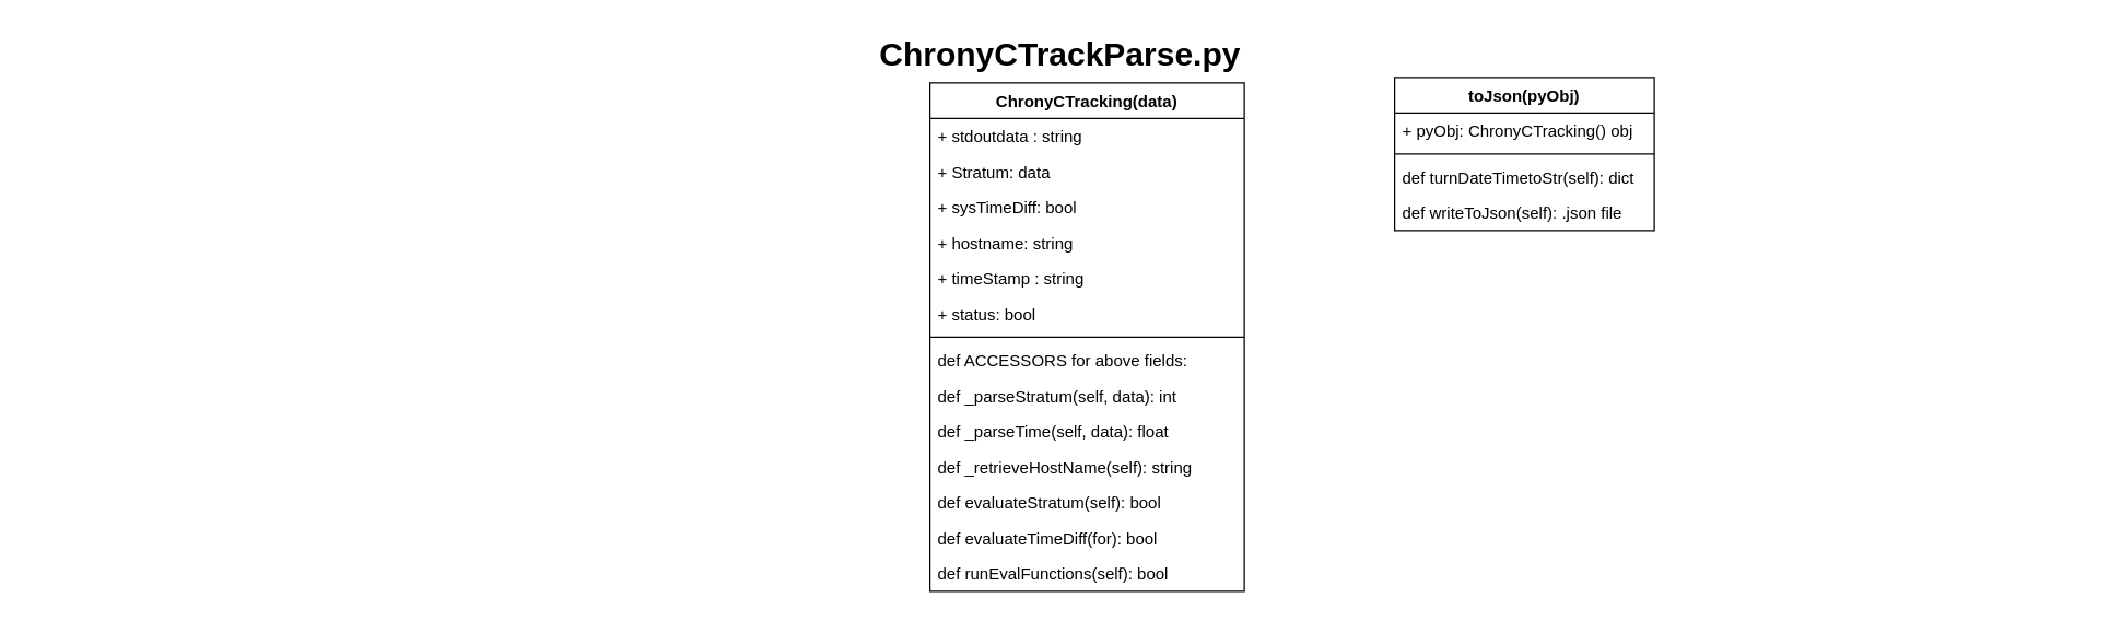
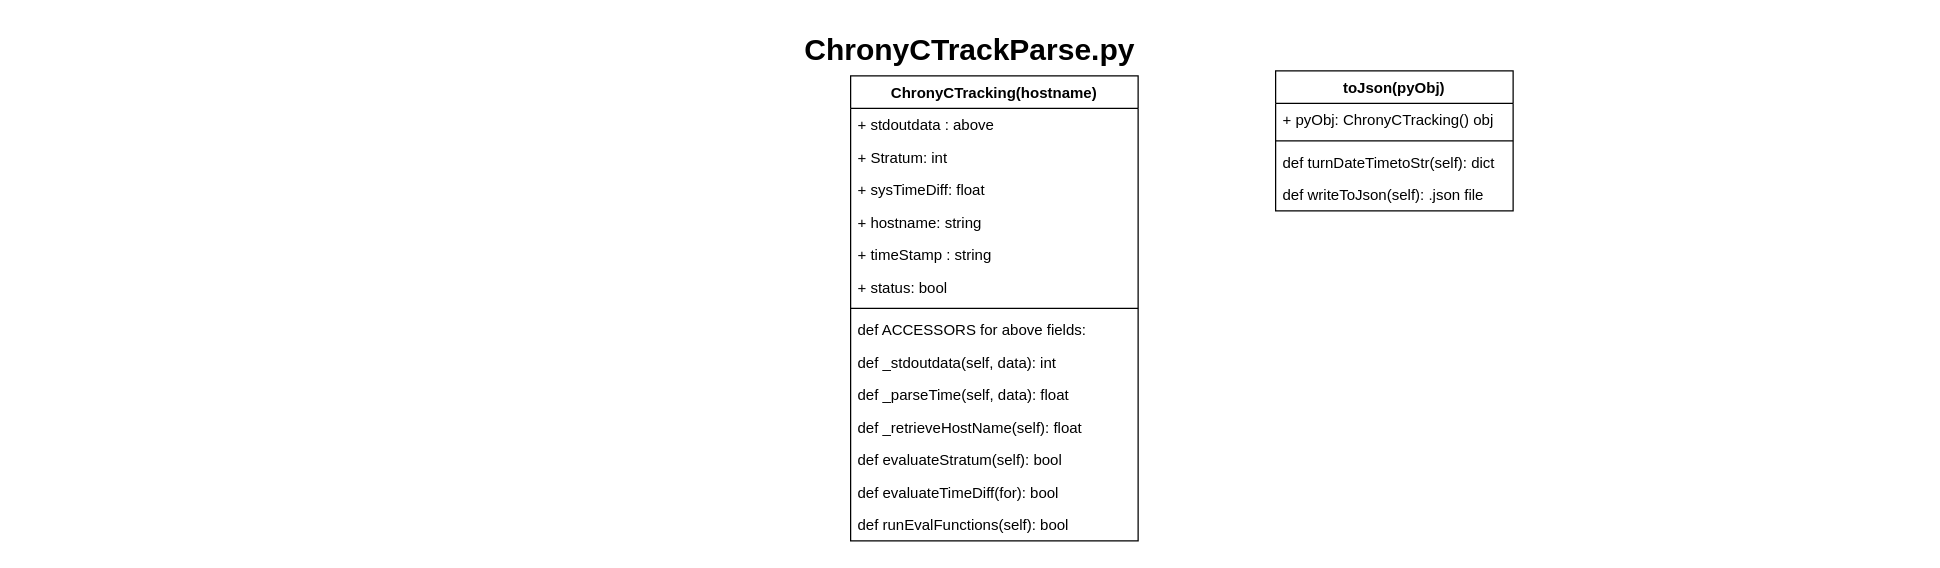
  <mxCell id="0" style=";html=1;" />
  <mxCell id="1" style=";html=1;" parent="0" />
  <mxCell id="2" value="ChronyCTrackParse.py" style="text;strokeColor=none;fillColor=none;html=1;fontSize=24;fontStyle=1;verticalAlign=middle;align=center;" parent="1" vertex="1"><mxGeometry x="20" y="20" width="1510" height="40" as="geometry" /></mxCell>
- <mxCell id="3" value="ChronyCTracking(data)" style="swimlane;fontStyle=1;childLayout=stackLayout;horizontal=1;startSize=26;fillColor=none;horizontalStack=0;resizeParent=1;resizeParentMax=0;resizeLast=0;collapsible=1;marginBottom=0;" parent="1" vertex="1"><mxGeometry x="680" y="60" width="230" height="372" as="geometry" /></mxCell>
- <mxCell id="4" value="+ stdoutdata : string" style="text;strokeColor=none;fillColor=none;align=left;verticalAlign=top;spacingLeft=4;spacingRight=4;overflow=hidden;rotatable=0;points=[[0,0.5],[1,0.5]];portConstraint=eastwest;" parent="3" vertex="1"><mxGeometry y="26" width="230" height="26" as="geometry" /></mxCell>
- <mxCell id="5" value="+ Stratum: data" style="text;strokeColor=none;fillColor=none;align=left;verticalAlign=top;spacingLeft=4;spacingRight=4;overflow=hidden;rotatable=0;points=[[0,0.5],[1,0.5]];portConstraint=eastwest;" parent="3" vertex="1"><mxGeometry y="52" width="230" height="26" as="geometry" /></mxCell>
- <mxCell id="6" value="+ sysTimeDiff: bool&#10;&#10;&#10;" style="text;strokeColor=none;fillColor=none;align=left;verticalAlign=top;spacingLeft=4;spacingRight=4;overflow=hidden;rotatable=0;points=[[0,0.5],[1,0.5]];portConstraint=eastwest;" parent="3" vertex="1"><mxGeometry y="78" width="230" height="26" as="geometry" /></mxCell>
+ <mxCell id="3" value="ChronyCTracking(hostname)" style="swimlane;fontStyle=1;childLayout=stackLayout;horizontal=1;startSize=26;fillColor=none;horizontalStack=0;resizeParent=1;resizeParentMax=0;resizeLast=0;collapsible=1;marginBottom=0;" parent="1" vertex="1"><mxGeometry x="680" y="60" width="230" height="372" as="geometry" /></mxCell>
+ <mxCell id="4" value="+ stdoutdata : above" style="text;strokeColor=none;fillColor=none;align=left;verticalAlign=top;spacingLeft=4;spacingRight=4;overflow=hidden;rotatable=0;points=[[0,0.5],[1,0.5]];portConstraint=eastwest;" parent="3" vertex="1"><mxGeometry y="26" width="230" height="26" as="geometry" /></mxCell>
+ <mxCell id="5" value="+ Stratum: int" style="text;strokeColor=none;fillColor=none;align=left;verticalAlign=top;spacingLeft=4;spacingRight=4;overflow=hidden;rotatable=0;points=[[0,0.5],[1,0.5]];portConstraint=eastwest;" parent="3" vertex="1"><mxGeometry y="52" width="230" height="26" as="geometry" /></mxCell>
+ <mxCell id="6" value="+ sysTimeDiff: float&#10;&#10;&#10;" style="text;strokeColor=none;fillColor=none;align=left;verticalAlign=top;spacingLeft=4;spacingRight=4;overflow=hidden;rotatable=0;points=[[0,0.5],[1,0.5]];portConstraint=eastwest;" parent="3" vertex="1"><mxGeometry y="78" width="230" height="26" as="geometry" /></mxCell>
  <mxCell id="7" value="+ hostname: string" style="text;strokeColor=none;fillColor=none;align=left;verticalAlign=top;spacingLeft=4;spacingRight=4;overflow=hidden;rotatable=0;points=[[0,0.5],[1,0.5]];portConstraint=eastwest;" parent="3" vertex="1"><mxGeometry y="104" width="230" height="26" as="geometry" /></mxCell>
  <mxCell id="8" value="+ timeStamp : string" style="text;strokeColor=none;fillColor=none;align=left;verticalAlign=top;spacingLeft=4;spacingRight=4;overflow=hidden;rotatable=0;points=[[0,0.5],[1,0.5]];portConstraint=eastwest;" parent="3" vertex="1"><mxGeometry y="130" width="230" height="26" as="geometry" /></mxCell>
  <mxCell id="9" value="+ status: bool" style="text;strokeColor=none;fillColor=none;align=left;verticalAlign=top;spacingLeft=4;spacingRight=4;overflow=hidden;rotatable=0;points=[[0,0.5],[1,0.5]];portConstraint=eastwest;" parent="3" vertex="1"><mxGeometry y="156" width="230" height="26" as="geometry" /></mxCell>
  <mxCell id="10" value="" style="line;strokeWidth=1;fillColor=none;align=left;verticalAlign=middle;spacingTop=-1;spacingLeft=3;spacingRight=3;rotatable=0;labelPosition=right;points=[];portConstraint=eastwest;" parent="3" vertex="1"><mxGeometry y="182" width="230" height="8" as="geometry" /></mxCell>
  <mxCell id="11" value="def ACCESSORS for above fields:" style="text;strokeColor=none;fillColor=none;align=left;verticalAlign=top;spacingLeft=4;spacingRight=4;overflow=hidden;rotatable=0;points=[[0,0.5],[1,0.5]];portConstraint=eastwest;" parent="3" vertex="1"><mxGeometry y="190" width="230" height="26" as="geometry" /></mxCell>
- <mxCell id="12" value="def _parseStratum(self, data): int" style="text;strokeColor=none;fillColor=none;align=left;verticalAlign=top;spacingLeft=4;spacingRight=4;overflow=hidden;rotatable=0;points=[[0,0.5],[1,0.5]];portConstraint=eastwest;" parent="3" vertex="1"><mxGeometry y="216" width="230" height="26" as="geometry" /></mxCell>
+ <mxCell id="12" value="def _stdoutdata(self, data): int" style="text;strokeColor=none;fillColor=none;align=left;verticalAlign=top;spacingLeft=4;spacingRight=4;overflow=hidden;rotatable=0;points=[[0,0.5],[1,0.5]];portConstraint=eastwest;" parent="3" vertex="1"><mxGeometry y="216" width="230" height="26" as="geometry" /></mxCell>
  <mxCell id="13" value="def _parseTime(self, data): float" style="text;strokeColor=none;fillColor=none;align=left;verticalAlign=top;spacingLeft=4;spacingRight=4;overflow=hidden;rotatable=0;points=[[0,0.5],[1,0.5]];portConstraint=eastwest;" parent="3" vertex="1"><mxGeometry y="242" width="230" height="26" as="geometry" /></mxCell>
- <mxCell id="14" value="def _retrieveHostName(self): string&#10;&#10;" style="text;strokeColor=none;fillColor=none;align=left;verticalAlign=top;spacingLeft=4;spacingRight=4;overflow=hidden;rotatable=0;points=[[0,0.5],[1,0.5]];portConstraint=eastwest;" parent="3" vertex="1"><mxGeometry y="268" width="230" height="26" as="geometry" /></mxCell>
+ <mxCell id="14" value="def _retrieveHostName(self): float&#10;&#10;" style="text;strokeColor=none;fillColor=none;align=left;verticalAlign=top;spacingLeft=4;spacingRight=4;overflow=hidden;rotatable=0;points=[[0,0.5],[1,0.5]];portConstraint=eastwest;" parent="3" vertex="1"><mxGeometry y="268" width="230" height="26" as="geometry" /></mxCell>
  <mxCell id="15" value="def evaluateStratum(self): bool" style="text;strokeColor=none;fillColor=none;align=left;verticalAlign=top;spacingLeft=4;spacingRight=4;overflow=hidden;rotatable=0;points=[[0,0.5],[1,0.5]];portConstraint=eastwest;" parent="3" vertex="1"><mxGeometry y="294" width="230" height="26" as="geometry" /></mxCell>
  <mxCell id="16" value="def evaluateTimeDiff(for): bool&#10;&#10;" style="text;strokeColor=none;fillColor=none;align=left;verticalAlign=top;spacingLeft=4;spacingRight=4;overflow=hidden;rotatable=0;points=[[0,0.5],[1,0.5]];portConstraint=eastwest;" parent="3" vertex="1"><mxGeometry y="320" width="230" height="26" as="geometry" /></mxCell>
  <mxCell id="17" value="def runEvalFunctions(self): bool" style="text;strokeColor=none;fillColor=none;align=left;verticalAlign=top;spacingLeft=4;spacingRight=4;overflow=hidden;rotatable=0;points=[[0,0.5],[1,0.5]];portConstraint=eastwest;" parent="3" vertex="1"><mxGeometry y="346" width="230" height="26" as="geometry" /></mxCell>
  <mxCell id="18" value="toJson(pyObj)" style="swimlane;fontStyle=1;align=center;verticalAlign=top;childLayout=stackLayout;horizontal=1;startSize=26;horizontalStack=0;resizeParent=1;resizeParentMax=0;resizeLast=0;collapsible=1;marginBottom=0;" parent="1" vertex="1"><mxGeometry x="1020" y="56" width="190" height="112" as="geometry" /></mxCell>
  <mxCell id="19" value="+ pyObj: ChronyCTracking() obj" style="text;strokeColor=none;fillColor=none;align=left;verticalAlign=top;spacingLeft=4;spacingRight=4;overflow=hidden;rotatable=0;points=[[0,0.5],[1,0.5]];portConstraint=eastwest;" parent="18" vertex="1"><mxGeometry y="26" width="190" height="26" as="geometry" /></mxCell>
  <mxCell id="20" value="" style="line;strokeWidth=1;fillColor=none;align=left;verticalAlign=middle;spacingTop=-1;spacingLeft=3;spacingRight=3;rotatable=0;labelPosition=right;points=[];portConstraint=eastwest;" parent="18" vertex="1"><mxGeometry y="52" width="190" height="8" as="geometry" /></mxCell>
  <mxCell id="21" value="def turnDateTimetoStr(self): dict" style="text;strokeColor=none;fillColor=none;align=left;verticalAlign=top;spacingLeft=4;spacingRight=4;overflow=hidden;rotatable=0;points=[[0,0.5],[1,0.5]];portConstraint=eastwest;" parent="18" vertex="1"><mxGeometry y="60" width="190" height="26" as="geometry" /></mxCell>
  <mxCell id="22" value="def writeToJson(self): .json file" style="text;strokeColor=none;fillColor=none;align=left;verticalAlign=top;spacingLeft=4;spacingRight=4;overflow=hidden;rotatable=0;points=[[0,0.5],[1,0.5]];portConstraint=eastwest;" parent="18" vertex="1"><mxGeometry y="86" width="190" height="26" as="geometry" /></mxCell>
